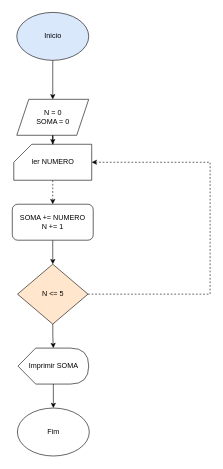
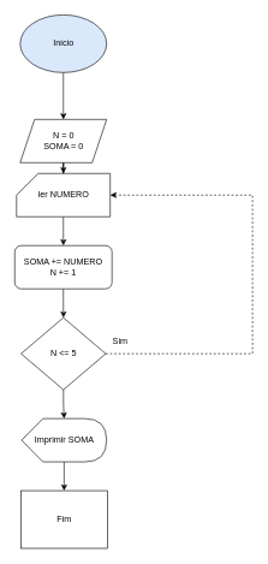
  <mxCell id="0" />
  <mxCell id="1" parent="0" />
  <mxCell id="2" value="" style="edgeStyle=orthogonalEdgeStyle;rounded=0;orthogonalLoop=1;jettySize=auto;html=1;" edge="1" parent="1" source="3" target="5"><mxGeometry relative="1" as="geometry" /></mxCell>
  <mxCell id="3" value="Inicio" style="ellipse;whiteSpace=wrap;html=1;fillColor=#dae8fc;" vertex="1" parent="1"><mxGeometry x="27.5" y="20" width="120" height="80" as="geometry" /></mxCell>
  <mxCell id="4" value="" style="edgeStyle=orthogonalEdgeStyle;rounded=0;orthogonalLoop=1;jettySize=auto;html=1;" edge="1" parent="1" source="5" target="7"><mxGeometry relative="1" as="geometry" /></mxCell>
  <mxCell id="5" value="N = 0&lt;div&gt;SOMA = 0&lt;/div&gt;" style="shape=parallelogram;perimeter=parallelogramPerimeter;whiteSpace=wrap;html=1;fixedSize=1;" vertex="1" parent="1"><mxGeometry x="27.5" y="165" width="120" height="60" as="geometry" /></mxCell>
- <mxCell id="6" value="" style="edgeStyle=orthogonalEdgeStyle;rounded=0;orthogonalLoop=1;jettySize=auto;html=1;dashed=1;" edge="1" parent="1" source="7" target="9"><mxGeometry relative="1" as="geometry" /></mxCell>
+ <mxCell id="6" value="" style="edgeStyle=orthogonalEdgeStyle;rounded=0;orthogonalLoop=1;jettySize=auto;html=1;" edge="1" parent="1" source="7" target="9"><mxGeometry relative="1" as="geometry" /></mxCell>
  <mxCell id="7" value="ler NUMERO" style="shape=card;whiteSpace=wrap;html=1;" vertex="1" parent="1"><mxGeometry x="22.5" y="240" width="130" height="60" as="geometry" /></mxCell>
  <mxCell id="8" value="" style="edgeStyle=orthogonalEdgeStyle;rounded=0;orthogonalLoop=1;jettySize=auto;html=1;" edge="1" parent="1" source="9" target="12"><mxGeometry relative="1" as="geometry" /></mxCell>
  <mxCell id="9" value="SOMA += NUMERO&lt;div&gt;N += 1&lt;/div&gt;" style="rounded=1;whiteSpace=wrap;html=1;" vertex="1" parent="1"><mxGeometry x="20" y="340" width="135" height="60" as="geometry" /></mxCell>
  <mxCell id="10" value="" style="edgeStyle=orthogonalEdgeStyle;rounded=0;orthogonalLoop=1;jettySize=auto;html=1;" edge="1" parent="1" source="12" target="14"><mxGeometry relative="1" as="geometry" /></mxCell>
  <mxCell id="11" style="edgeStyle=orthogonalEdgeStyle;rounded=0;orthogonalLoop=1;jettySize=auto;html=1;exitX=1;exitY=0.5;exitDx=0;exitDy=0;entryX=1;entryY=0.5;entryDx=0;entryDy=0;entryPerimeter=0;dashed=1;" edge="1" parent="1" source="12" target="7"><mxGeometry relative="1" as="geometry"><mxPoint x="160" y="270" as="targetPoint" /><Array as="points"><mxPoint x="350" y="490" /><mxPoint x="350" y="270" /></Array></mxGeometry></mxCell>
- <mxCell id="12" value="N &amp;lt;= 5" style="rhombus;whiteSpace=wrap;html=1;fillColor=#ffe6cc;" vertex="1" parent="1"><mxGeometry x="28.75" y="440" width="117.5" height="100" as="geometry" /></mxCell>
+ <mxCell id="12" value="N &amp;lt;= 5" style="rhombus;whiteSpace=wrap;html=1;" vertex="1" parent="1"><mxGeometry x="28.75" y="440" width="117.5" height="100" as="geometry" /></mxCell>
  <mxCell id="13" value="" style="edgeStyle=orthogonalEdgeStyle;rounded=0;orthogonalLoop=1;jettySize=auto;html=1;" edge="1" parent="1" source="14" target="16"><mxGeometry relative="1" as="geometry" /></mxCell>
  <mxCell id="14" value="Imprimir SOMA" style="shape=display;whiteSpace=wrap;html=1;" vertex="1" parent="1"><mxGeometry x="29.5" y="580" width="118" height="60" as="geometry" /></mxCell>
- <mxCell id="16" value="Fim" style="ellipse;whiteSpace=wrap;html=1;" vertex="1" parent="1"><mxGeometry x="28.5" y="680" width="120" height="80" as="geometry" /></mxCell>
+ <mxCell id="15" value="Sim" style="text;html=1;align=center;verticalAlign=middle;resizable=0;points=[];autosize=1;strokeColor=none;fillColor=none;" vertex="1" parent="1"><mxGeometry x="146.25" y="458" width="40" height="30" as="geometry" /></mxCell>
+ <mxCell id="16" value="Fim" style="whiteSpace=wrap;html=1;rounded=0;" vertex="1" parent="1"><mxGeometry x="28.5" y="680" width="120" height="80" as="geometry" /></mxCell>
